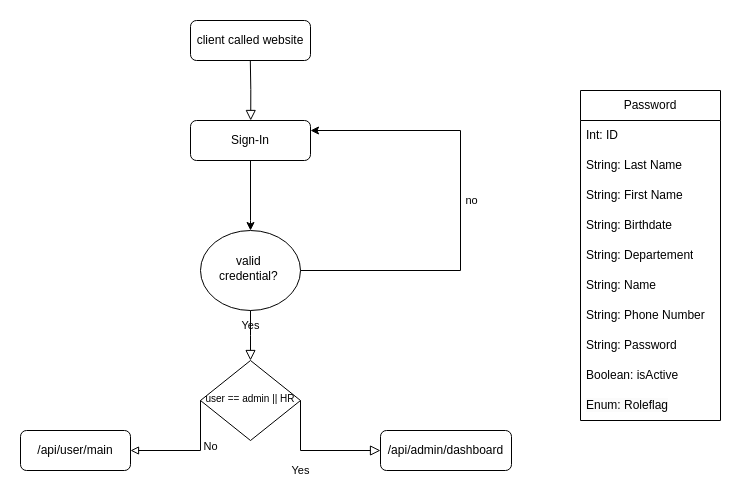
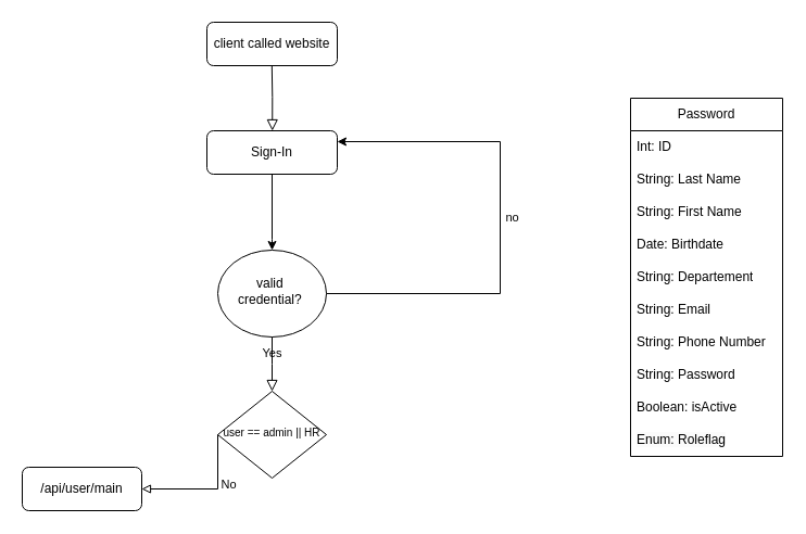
  <mxCell id="0" />
  <mxCell id="1" parent="0" />
  <mxCell id="2" value="" style="rounded=0;html=1;jettySize=auto;orthogonalLoop=1;fontSize=11;endArrow=block;endFill=0;endSize=8;strokeWidth=1;shadow=0;labelBackgroundColor=none;edgeStyle=orthogonalEdgeStyle;entryX=0.325;entryY=-0.007;entryDx=0;entryDy=0;entryPerimeter=0;exitX=0.488;exitY=0.917;exitDx=0;exitDy=0;exitPerimeter=0;" edge="1" parent="1"><mxGeometry relative="1" as="geometry"><mxPoint x="249.78" y="56.96" as="sourcePoint" /><mxPoint x="250.22" y="120" as="targetPoint" /></mxGeometry></mxCell>
  <mxCell id="3" value="client called website" style="rounded=1;whiteSpace=wrap;html=1;fontSize=12;glass=0;strokeWidth=1;shadow=0;" vertex="1" parent="1"><mxGeometry x="190" y="20" width="120" height="40" as="geometry" /></mxCell>
  <mxCell id="4" value="valid&amp;nbsp;&lt;div&gt;credential?&lt;span style=&quot;background-color: initial;&quot;&gt;&amp;nbsp;&lt;/span&gt;&lt;/div&gt;" style="ellipse;whiteSpace=wrap;html=1;shadow=0;fontFamily=Helvetica;fontSize=12;align=center;strokeWidth=1;spacing=6;spacingTop=-4;" vertex="1" parent="1"><mxGeometry x="200" y="230" width="100" height="80" as="geometry" /></mxCell>
  <mxCell id="5" value="Yes" style="edgeStyle=orthogonalEdgeStyle;rounded=0;html=1;jettySize=auto;orthogonalLoop=1;fontSize=11;endArrow=block;endFill=0;endSize=8;strokeWidth=1;shadow=0;labelBackgroundColor=none;exitX=0.5;exitY=1;exitDx=0;exitDy=0;" edge="1" parent="1" source="4"><mxGeometry y="10" relative="1" as="geometry"><mxPoint as="offset" /><mxPoint x="539.5" y="190" as="sourcePoint" /><mxPoint x="250" y="360" as="targetPoint" /></mxGeometry></mxCell>
  <mxCell id="6" value="/api/user/main" style="rounded=1;whiteSpace=wrap;html=1;fontSize=12;glass=0;strokeWidth=1;shadow=0;" vertex="1" parent="1"><mxGeometry x="20" y="430" width="110" height="40" as="geometry" /></mxCell>
  <mxCell id="7" value="&lt;div style=&quot;font-size: 10px;&quot;&gt;&lt;font style=&quot;font-size: 10px;&quot;&gt;&lt;br&gt;&lt;/font&gt;&lt;/div&gt;&lt;font style=&quot;font-size: 10px;&quot;&gt;user == admin || HR&lt;/font&gt;&lt;div style=&quot;font-size: 10px;&quot;&gt;&lt;br&gt;&lt;/div&gt;" style="rhombus;whiteSpace=wrap;html=1;shadow=0;fontFamily=Helvetica;fontSize=12;align=center;strokeWidth=1;spacing=6;spacingTop=-4;" vertex="1" parent="1"><mxGeometry x="200" y="360" width="100" height="80" as="geometry" /></mxCell>
- <mxCell id="8" value="Yes" style="edgeStyle=orthogonalEdgeStyle;rounded=0;html=1;jettySize=auto;orthogonalLoop=1;fontSize=11;endArrow=block;endFill=0;endSize=8;strokeWidth=1;shadow=0;labelBackgroundColor=none;exitX=1;exitY=0.5;exitDx=0;exitDy=0;entryX=0;entryY=0.5;entryDx=0;entryDy=0;" edge="1" parent="1" source="7" target="9"><mxGeometry x="-0.231" y="-20" relative="1" as="geometry"><mxPoint as="offset" /><mxPoint x="489" y="470" as="sourcePoint" /><mxPoint x="545" y="480" as="targetPoint" /><Array as="points"><mxPoint x="300" y="450" /></Array></mxGeometry></mxCell>
- <mxCell id="9" value="/api/admin/dashboard" style="rounded=1;whiteSpace=wrap;html=1;fontSize=12;glass=0;strokeWidth=1;shadow=0;" vertex="1" parent="1"><mxGeometry x="380" y="430" width="131" height="40" as="geometry" /></mxCell>
  <mxCell id="10" value="No" style="edgeStyle=orthogonalEdgeStyle;rounded=0;orthogonalLoop=1;jettySize=auto;html=1;endArrow=block;endFill=0;entryX=1;entryY=0.5;entryDx=0;entryDy=0;exitX=0;exitY=0.5;exitDx=0;exitDy=0;" edge="1" parent="1" source="7" target="6"><mxGeometry x="-0.231" y="10" relative="1" as="geometry"><mxPoint x="600" y="370" as="sourcePoint" /><mxPoint x="140" y="530" as="targetPoint" /><mxPoint as="offset" /><Array as="points"><mxPoint x="200" y="450" /></Array></mxGeometry></mxCell>
  <mxCell id="11" value="Password" style="swimlane;fontStyle=0;childLayout=stackLayout;horizontal=1;startSize=30;horizontalStack=0;resizeParent=1;resizeParentMax=0;resizeLast=0;collapsible=1;marginBottom=0;whiteSpace=wrap;html=1;" vertex="1" parent="1"><mxGeometry x="580" y="90" width="140" height="330" as="geometry"><mxRectangle x="880" y="60" width="70" height="30" as="alternateBounds" /></mxGeometry></mxCell>
  <mxCell id="12" value="Int: ID" style="text;strokeColor=none;fillColor=none;align=left;verticalAlign=middle;spacingLeft=4;spacingRight=4;overflow=hidden;points=[[0,0.5],[1,0.5]];portConstraint=eastwest;rotatable=0;whiteSpace=wrap;html=1;" vertex="1" parent="11"><mxGeometry y="30" width="140" height="30" as="geometry" /></mxCell>
  <mxCell id="13" value="String: Last Name" style="text;strokeColor=none;fillColor=none;align=left;verticalAlign=middle;spacingLeft=4;spacingRight=4;overflow=hidden;points=[[0,0.5],[1,0.5]];portConstraint=eastwest;rotatable=0;whiteSpace=wrap;html=1;" vertex="1" parent="11"><mxGeometry y="60" width="140" height="30" as="geometry" /></mxCell>
  <mxCell id="14" value="String: First Name" style="text;strokeColor=none;fillColor=none;align=left;verticalAlign=middle;spacingLeft=4;spacingRight=4;overflow=hidden;points=[[0,0.5],[1,0.5]];portConstraint=eastwest;rotatable=0;whiteSpace=wrap;html=1;" vertex="1" parent="11"><mxGeometry y="90" width="140" height="30" as="geometry" /></mxCell>
- <mxCell id="15" value="String: Birthdate" style="text;strokeColor=none;fillColor=none;align=left;verticalAlign=middle;spacingLeft=4;spacingRight=4;overflow=hidden;points=[[0,0.5],[1,0.5]];portConstraint=eastwest;rotatable=0;whiteSpace=wrap;html=1;" vertex="1" parent="11"><mxGeometry y="120" width="140" height="30" as="geometry" /></mxCell>
+ <mxCell id="15" value="Date: Birthdate" style="text;strokeColor=none;fillColor=none;align=left;verticalAlign=middle;spacingLeft=4;spacingRight=4;overflow=hidden;points=[[0,0.5],[1,0.5]];portConstraint=eastwest;rotatable=0;whiteSpace=wrap;html=1;" vertex="1" parent="11"><mxGeometry y="120" width="140" height="30" as="geometry" /></mxCell>
  <mxCell id="16" value="String: Departement" style="text;strokeColor=none;fillColor=none;align=left;verticalAlign=middle;spacingLeft=4;spacingRight=4;overflow=hidden;points=[[0,0.5],[1,0.5]];portConstraint=eastwest;rotatable=0;whiteSpace=wrap;html=1;" vertex="1" parent="11"><mxGeometry y="150" width="140" height="30" as="geometry" /></mxCell>
- <mxCell id="17" value="String: Name" style="text;strokeColor=none;fillColor=none;align=left;verticalAlign=middle;spacingLeft=4;spacingRight=4;overflow=hidden;points=[[0,0.5],[1,0.5]];portConstraint=eastwest;rotatable=0;whiteSpace=wrap;html=1;" vertex="1" parent="11"><mxGeometry y="180" width="140" height="30" as="geometry" /></mxCell>
+ <mxCell id="17" value="String: Email" style="text;strokeColor=none;fillColor=none;align=left;verticalAlign=middle;spacingLeft=4;spacingRight=4;overflow=hidden;points=[[0,0.5],[1,0.5]];portConstraint=eastwest;rotatable=0;whiteSpace=wrap;html=1;" vertex="1" parent="11"><mxGeometry y="180" width="140" height="30" as="geometry" /></mxCell>
  <mxCell id="18" value="String: Phone Number" style="text;strokeColor=none;fillColor=none;align=left;verticalAlign=middle;spacingLeft=4;spacingRight=4;overflow=hidden;points=[[0,0.5],[1,0.5]];portConstraint=eastwest;rotatable=0;whiteSpace=wrap;html=1;" vertex="1" parent="11"><mxGeometry y="210" width="140" height="30" as="geometry" /></mxCell>
  <mxCell id="19" value="String: Password" style="text;strokeColor=none;fillColor=none;align=left;verticalAlign=middle;spacingLeft=4;spacingRight=4;overflow=hidden;points=[[0,0.5],[1,0.5]];portConstraint=eastwest;rotatable=0;whiteSpace=wrap;html=1;" vertex="1" parent="11"><mxGeometry y="240" width="140" height="30" as="geometry" /></mxCell>
  <mxCell id="20" value="Boolean: isActive" style="text;strokeColor=none;fillColor=none;align=left;verticalAlign=middle;spacingLeft=4;spacingRight=4;overflow=hidden;points=[[0,0.5],[1,0.5]];portConstraint=eastwest;rotatable=0;whiteSpace=wrap;html=1;" vertex="1" parent="11"><mxGeometry y="270" width="140" height="30" as="geometry" /></mxCell>
  <mxCell id="21" value="&lt;span style=&quot;color: rgb(0, 0, 0); font-family: Helvetica; font-size: 12px; font-style: normal; font-variant-ligatures: normal; font-variant-caps: normal; font-weight: 400; letter-spacing: normal; orphans: 2; text-align: left; text-indent: 0px; text-transform: none; widows: 2; word-spacing: 0px; -webkit-text-stroke-width: 0px; white-space: normal; background-color: rgb(251, 251, 251); text-decoration-thickness: initial; text-decoration-style: initial; text-decoration-color: initial; display: inline !important; float: none;&quot;&gt;Enum: Roleflag&lt;/span&gt;" style="text;strokeColor=none;fillColor=none;align=left;verticalAlign=middle;spacingLeft=4;spacingRight=4;overflow=hidden;points=[[0,0.5],[1,0.5]];portConstraint=eastwest;rotatable=0;whiteSpace=wrap;html=1;" vertex="1" parent="11"><mxGeometry y="300" width="140" height="30" as="geometry" /></mxCell>
  <mxCell id="22" value="Sign-In" style="rounded=1;whiteSpace=wrap;html=1;fontSize=12;glass=0;strokeWidth=1;shadow=0;" vertex="1" parent="1"><mxGeometry x="190" y="120" width="120" height="40" as="geometry" /></mxCell>
  <mxCell id="23" value="" style="edgeStyle=orthogonalEdgeStyle;rounded=0;orthogonalLoop=1;jettySize=auto;html=1;entryX=1;entryY=0.25;entryDx=0;entryDy=0;exitX=1;exitY=0.5;exitDx=0;exitDy=0;" edge="1" parent="1" source="4" target="22"><mxGeometry relative="1" as="geometry"><mxPoint x="590" y="70" as="sourcePoint" /><mxPoint x="290" y="90" as="targetPoint" /><Array as="points"><mxPoint x="460" y="270" /><mxPoint x="460" y="130" /></Array></mxGeometry></mxCell>
  <mxCell id="24" value="no" style="edgeLabel;html=1;align=center;verticalAlign=middle;resizable=0;points=[];" vertex="1" connectable="0" parent="23"><mxGeometry x="-0.289" y="-3" relative="1" as="geometry"><mxPoint x="7" y="-71" as="offset" /></mxGeometry></mxCell>
  <mxCell id="25" value="" style="edgeStyle=orthogonalEdgeStyle;rounded=0;orthogonalLoop=1;jettySize=auto;html=1;entryX=0.5;entryY=0;entryDx=0;entryDy=0;exitX=0.5;exitY=1;exitDx=0;exitDy=0;" edge="1" parent="1" source="22" target="4"><mxGeometry relative="1" as="geometry"><mxPoint x="150" y="270" as="sourcePoint" /><mxPoint x="150" y="160" as="targetPoint" /><Array as="points"><mxPoint x="250" y="220" /><mxPoint x="250" y="220" /></Array></mxGeometry></mxCell>
